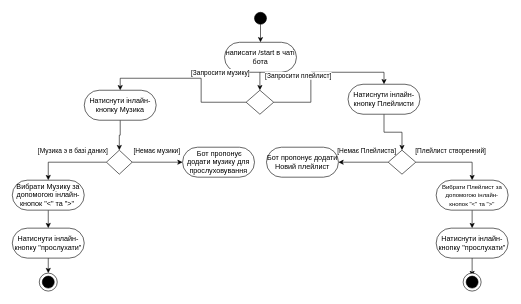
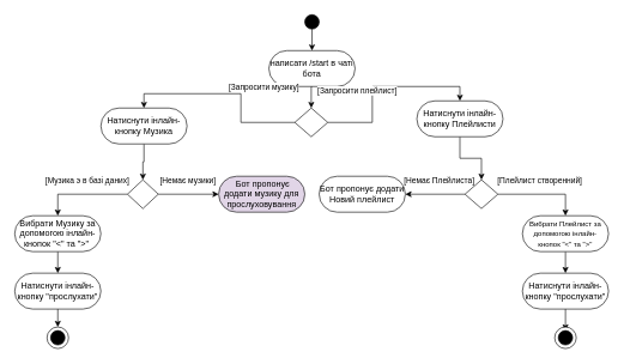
  <mxCell id="0" />
  <mxCell id="1" parent="0" />
  <mxCell id="2" style="edgeStyle=orthogonalEdgeStyle;rounded=0;orthogonalLoop=1;jettySize=auto;html=1;exitX=0.5;exitY=1;exitDx=0;exitDy=0;entryX=0.5;entryY=0;entryDx=0;entryDy=0;" edge="1" parent="1" source="3" target="5"><mxGeometry relative="1" as="geometry" /></mxCell>
  <mxCell id="3" value="" style="ellipse;whiteSpace=wrap;html=1;aspect=fixed;fillColor=light-dark(#000000,var(--ge-dark-color, #121212));" vertex="1" parent="1"><mxGeometry x="424" y="20" width="20" height="20" as="geometry" /></mxCell>
  <mxCell id="4" style="edgeStyle=orthogonalEdgeStyle;rounded=0;orthogonalLoop=1;jettySize=auto;html=1;exitX=0.5;exitY=1;exitDx=0;exitDy=0;entryX=0.5;entryY=0;entryDx=0;entryDy=0;" edge="1" parent="1" source="5" target="12"><mxGeometry relative="1" as="geometry" /></mxCell>
  <mxCell id="5" value="написати /start в чаті бота" style="rounded=1;whiteSpace=wrap;html=1;arcSize=50;" vertex="1" parent="1"><mxGeometry x="374" y="70" width="120" height="50" as="geometry" /></mxCell>
  <mxCell id="6" style="edgeStyle=orthogonalEdgeStyle;rounded=0;orthogonalLoop=1;jettySize=auto;html=1;exitX=0.5;exitY=1;exitDx=0;exitDy=0;entryX=0.5;entryY=0;entryDx=0;entryDy=0;" edge="1" parent="1" source="7" target="20"><mxGeometry relative="1" as="geometry" /></mxCell>
  <mxCell id="7" value="Натиснути інлайн-кнопку Музика" style="rounded=1;whiteSpace=wrap;html=1;arcSize=50;" vertex="1" parent="1"><mxGeometry x="140" y="150" width="120" height="50" as="geometry" /></mxCell>
  <mxCell id="8" style="edgeStyle=orthogonalEdgeStyle;rounded=0;orthogonalLoop=1;jettySize=auto;html=1;exitX=1;exitY=0.5;exitDx=0;exitDy=0;entryX=0.5;entryY=0;entryDx=0;entryDy=0;" edge="1" parent="1" source="12" target="14"><mxGeometry relative="1" as="geometry" /></mxCell>
  <mxCell id="9" value="[Запросити плейлист]" style="edgeLabel;html=1;align=center;verticalAlign=middle;resizable=0;points=[];" vertex="1" connectable="0" parent="8"><mxGeometry x="-0.251" y="-2" relative="1" as="geometry"><mxPoint x="-24" y="-12" as="offset" /></mxGeometry></mxCell>
  <mxCell id="10" style="edgeStyle=orthogonalEdgeStyle;rounded=0;orthogonalLoop=1;jettySize=auto;html=1;exitX=0;exitY=0.5;exitDx=0;exitDy=0;entryX=0.5;entryY=0;entryDx=0;entryDy=0;" edge="1" parent="1" source="12" target="7"><mxGeometry relative="1" as="geometry" /></mxCell>
  <mxCell id="11" value="[Запросити музику]" style="edgeLabel;html=1;align=center;verticalAlign=middle;resizable=0;points=[];" vertex="1" connectable="0" parent="10"><mxGeometry x="0.169" y="2" relative="1" as="geometry"><mxPoint x="74" y="-12" as="offset" /></mxGeometry></mxCell>
  <mxCell id="12" value="" style="rhombus;whiteSpace=wrap;html=1;" vertex="1" parent="1"><mxGeometry x="410" y="150" width="46" height="40" as="geometry" /></mxCell>
  <mxCell id="13" style="edgeStyle=orthogonalEdgeStyle;rounded=0;orthogonalLoop=1;jettySize=auto;html=1;exitX=0.5;exitY=1;exitDx=0;exitDy=0;entryX=0.5;entryY=0;entryDx=0;entryDy=0;" edge="1" parent="1" source="14" target="25"><mxGeometry relative="1" as="geometry" /></mxCell>
  <mxCell id="14" value="Натиснути інлайн-кнопку Плейлисти" style="rounded=1;whiteSpace=wrap;html=1;arcSize=50;" vertex="1" parent="1"><mxGeometry x="580" y="140" width="120" height="50" as="geometry" /></mxCell>
- <mxCell id="15" value="&amp;nbsp;Бот пропонує додати музику для прослуховування" style="rounded=1;whiteSpace=wrap;html=1;arcSize=50;" vertex="1" parent="1"><mxGeometry x="304" y="245" width="120" height="50" as="geometry" /></mxCell>
+ <mxCell id="15" value="&amp;nbsp;Бот пропонує додати музику для прослуховування" style="rounded=1;whiteSpace=wrap;html=1;arcSize=50;fillColor=#e1d5e7;" vertex="1" parent="1"><mxGeometry x="304" y="245" width="120" height="50" as="geometry" /></mxCell>
  <mxCell id="16" value="" style="edgeStyle=orthogonalEdgeStyle;rounded=0;orthogonalLoop=1;jettySize=auto;html=1;" edge="1" parent="1" source="20" target="15"><mxGeometry relative="1" as="geometry" /></mxCell>
  <mxCell id="17" value="[Немає музики]" style="edgeLabel;html=1;align=center;verticalAlign=middle;resizable=0;points=[];" vertex="1" connectable="0" parent="16"><mxGeometry x="-0.093" y="-1" relative="1" as="geometry"><mxPoint x="2" y="-21" as="offset" /></mxGeometry></mxCell>
  <mxCell id="18" style="edgeStyle=orthogonalEdgeStyle;rounded=0;orthogonalLoop=1;jettySize=auto;html=1;exitX=0;exitY=0.5;exitDx=0;exitDy=0;entryX=0.5;entryY=0;entryDx=0;entryDy=0;" edge="1" parent="1" source="20" target="28"><mxGeometry relative="1" as="geometry" /></mxCell>
  <mxCell id="19" value="[Музика э в базі даних]" style="edgeLabel;html=1;align=center;verticalAlign=middle;resizable=0;points=[];" vertex="1" connectable="0" parent="18"><mxGeometry x="0.257" relative="1" as="geometry"><mxPoint x="23" y="-20" as="offset" /></mxGeometry></mxCell>
  <mxCell id="20" value="" style="rhombus;whiteSpace=wrap;html=1;" vertex="1" parent="1"><mxGeometry x="177" y="250" width="43" height="40" as="geometry" /></mxCell>
  <mxCell id="21" style="edgeStyle=orthogonalEdgeStyle;rounded=0;orthogonalLoop=1;jettySize=auto;html=1;exitX=0;exitY=0.5;exitDx=0;exitDy=0;entryX=1;entryY=0.5;entryDx=0;entryDy=0;" edge="1" parent="1" source="25" target="26"><mxGeometry relative="1" as="geometry" /></mxCell>
  <mxCell id="22" value="[Немає Плейлиста]" style="edgeLabel;html=1;align=center;verticalAlign=middle;resizable=0;points=[];" vertex="1" connectable="0" parent="21"><mxGeometry x="0.367" y="-4" relative="1" as="geometry"><mxPoint x="20" y="-16" as="offset" /></mxGeometry></mxCell>
  <mxCell id="23" style="edgeStyle=orthogonalEdgeStyle;rounded=0;orthogonalLoop=1;jettySize=auto;html=1;exitX=1;exitY=0.5;exitDx=0;exitDy=0;entryX=0.5;entryY=0;entryDx=0;entryDy=0;" edge="1" parent="1" source="25" target="32"><mxGeometry relative="1" as="geometry" /></mxCell>
  <mxCell id="24" value="[Плейлист створенний]" style="edgeLabel;html=1;align=center;verticalAlign=middle;resizable=0;points=[];" vertex="1" connectable="0" parent="23"><mxGeometry x="-0.503" relative="1" as="geometry"><mxPoint x="26" y="-20" as="offset" /></mxGeometry></mxCell>
  <mxCell id="25" value="" style="rhombus;whiteSpace=wrap;html=1;" vertex="1" parent="1"><mxGeometry x="647" y="250" width="46" height="40" as="geometry" /></mxCell>
  <mxCell id="26" value="Бот пропонує додати Новий плейлист" style="rounded=1;whiteSpace=wrap;html=1;arcSize=50;" vertex="1" parent="1"><mxGeometry x="444" y="245" width="120" height="50" as="geometry" /></mxCell>
  <mxCell id="27" style="edgeStyle=orthogonalEdgeStyle;rounded=0;orthogonalLoop=1;jettySize=auto;html=1;exitX=0.5;exitY=1;exitDx=0;exitDy=0;entryX=0.5;entryY=0;entryDx=0;entryDy=0;" edge="1" parent="1" source="28" target="30"><mxGeometry relative="1" as="geometry" /></mxCell>
  <mxCell id="28" value="Вибрати Музику за допомогою інлайн-кнопок &quot;&amp;lt;&quot; та &quot;&amp;gt;&quot;&amp;nbsp;" style="rounded=1;whiteSpace=wrap;html=1;arcSize=50;" vertex="1" parent="1"><mxGeometry y="300" width="120" height="50" as="geometry" x="20" /></mxCell>
  <mxCell id="29" style="edgeStyle=orthogonalEdgeStyle;rounded=0;orthogonalLoop=1;jettySize=auto;html=1;exitX=0.5;exitY=1;exitDx=0;exitDy=0;entryX=0.5;entryY=0;entryDx=0;entryDy=0;" edge="1" parent="1" source="30" target="35"><mxGeometry relative="1" as="geometry" /></mxCell>
  <mxCell id="30" value="Натиснути інлайн-кнопку &quot;прослухати&quot;" style="rounded=1;whiteSpace=wrap;html=1;arcSize=50;" vertex="1" parent="1"><mxGeometry y="380" width="120" height="50" as="geometry" x="20" /></mxCell>
  <mxCell id="31" style="edgeStyle=orthogonalEdgeStyle;rounded=0;orthogonalLoop=1;jettySize=auto;html=1;exitX=0.5;exitY=1;exitDx=0;exitDy=0;entryX=0.5;entryY=0;entryDx=0;entryDy=0;" edge="1" parent="1" source="32" target="34"><mxGeometry relative="1" as="geometry" /></mxCell>
  <mxCell id="32" value="&lt;font style=&quot;font-size: 10px;&quot;&gt;Вибрати Плейлист за допомогою інлайн-кнопок &quot;&amp;lt;&quot; та &quot;&amp;gt;&quot;&lt;/font&gt;" style="rounded=1;whiteSpace=wrap;html=1;arcSize=50;" vertex="1" parent="1"><mxGeometry x="727" y="300" width="120" height="50" as="geometry" /></mxCell>
  <mxCell id="33" style="edgeStyle=orthogonalEdgeStyle;rounded=0;orthogonalLoop=1;jettySize=auto;html=1;exitX=0.5;exitY=1;exitDx=0;exitDy=0;entryX=0.5;entryY=0;entryDx=0;entryDy=0;" edge="1" parent="1" source="34" target="38"><mxGeometry relative="1" as="geometry" /></mxCell>
  <mxCell id="34" value="Натиснути інлайн-кнопку &quot;прослухати&quot;" style="rounded=1;whiteSpace=wrap;html=1;arcSize=50;" vertex="1" parent="1"><mxGeometry x="727" y="380" width="120" height="50" as="geometry" /></mxCell>
  <mxCell id="35" value="" style="ellipse;whiteSpace=wrap;html=1;aspect=fixed;" vertex="1" parent="1"><mxGeometry x="65" y="455" width="30" height="30" as="geometry" /></mxCell>
  <mxCell id="36" value="" style="ellipse;whiteSpace=wrap;html=1;aspect=fixed;fillColor=light-dark(#000000,var(--ge-dark-color, #121212));" vertex="1" parent="1"><mxGeometry x="70" y="460" width="20" height="20" as="geometry" /></mxCell>
  <mxCell id="37" value="" style="ellipse;whiteSpace=wrap;html=1;aspect=fixed;" vertex="1" parent="1"><mxGeometry x="772" y="455" width="30" height="30" as="geometry" /></mxCell>
  <mxCell id="38" value="" style="ellipse;whiteSpace=wrap;html=1;aspect=fixed;fillColor=light-dark(#000000,var(--ge-dark-color, #121212));" vertex="1" parent="1"><mxGeometry x="777" y="460" width="20" height="20" as="geometry" /></mxCell>
